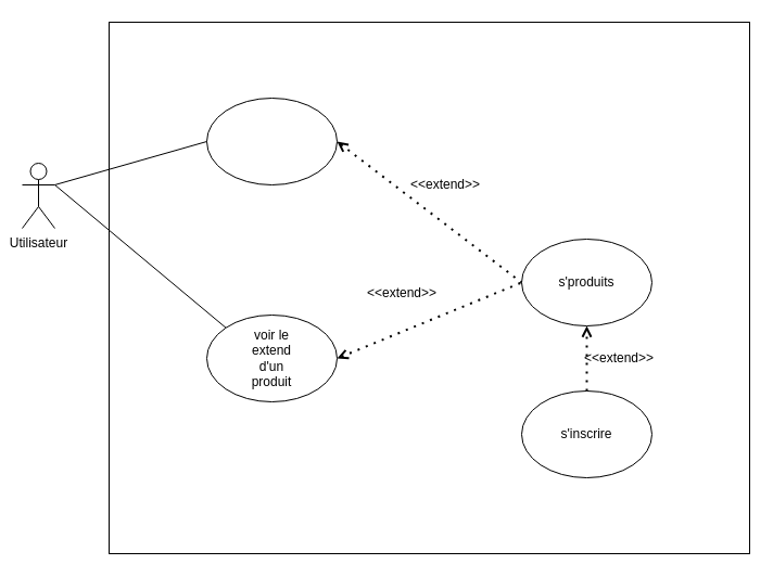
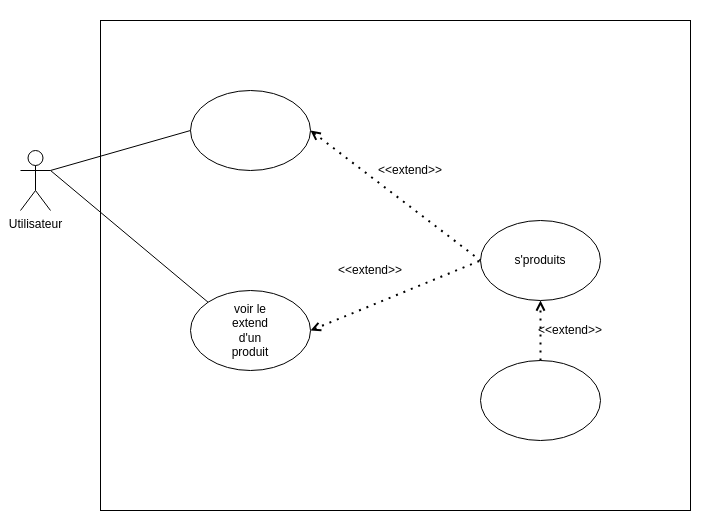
  <mxCell id="0" />
  <mxCell id="1" parent="0" />
  <mxCell id="2" value="" style="rounded=0;whiteSpace=wrap;html=1;" vertex="1" parent="1"><mxGeometry x="100" y="20" width="590" height="490" as="geometry" /></mxCell>
  <mxCell id="3" value="&lt;div&gt;Utilisateur&lt;/div&gt;" style="shape=umlActor;verticalLabelPosition=bottom;verticalAlign=top;html=1;outlineConnect=0;" vertex="1" parent="1"><mxGeometry x="20" y="150" width="30" height="60" as="geometry" /></mxCell>
  <mxCell id="4" value="" style="ellipse;whiteSpace=wrap;html=1;" vertex="1" parent="1"><mxGeometry x="190" y="90" width="120" height="80" as="geometry" /></mxCell>
  <mxCell id="5" value="" style="ellipse;whiteSpace=wrap;html=1;" vertex="1" parent="1"><mxGeometry x="480" y="220" width="120" height="80" as="geometry" /></mxCell>
  <mxCell id="6" value="" style="ellipse;whiteSpace=wrap;html=1;" vertex="1" parent="1"><mxGeometry x="190" y="290" width="120" height="80" as="geometry" /></mxCell>
  <mxCell id="7" value="" style="endArrow=none;html=1;exitX=1;exitY=0.333;exitDx=0;exitDy=0;exitPerimeter=0;entryX=0;entryY=0;entryDx=0;entryDy=0;" edge="1" parent="1" source="3" target="6"><mxGeometry width="50" height="50" relative="1" as="geometry"><mxPoint x="250" y="400" as="sourcePoint" /><mxPoint x="300" y="350" as="targetPoint" /></mxGeometry></mxCell>
  <mxCell id="8" value="" style="endArrow=none;html=1;exitX=1;exitY=0.333;exitDx=0;exitDy=0;exitPerimeter=0;entryX=0;entryY=0.5;entryDx=0;entryDy=0;" edge="1" parent="1" source="3" target="4"><mxGeometry width="50" height="50" relative="1" as="geometry"><mxPoint x="250" y="400" as="sourcePoint" /><mxPoint x="300" y="350" as="targetPoint" /></mxGeometry></mxCell>
  <mxCell id="9" value="" style="ellipse;whiteSpace=wrap;html=1;" vertex="1" parent="1"><mxGeometry x="480" y="360" width="120" height="80" as="geometry" /></mxCell>
  <mxCell id="10" value="" style="endArrow=open;dashed=1;html=1;dashPattern=1 3;strokeWidth=2;endFill=0;entryX=0.5;entryY=1;entryDx=0;entryDy=0;exitX=0.5;exitY=0;exitDx=0;exitDy=0;" edge="1" parent="1" source="9" target="5"><mxGeometry width="50" height="50" relative="1" as="geometry"><mxPoint x="250" y="400" as="sourcePoint" /><mxPoint x="300" y="350" as="targetPoint" /></mxGeometry></mxCell>
  <mxCell id="11" value="" style="endArrow=none;dashed=1;html=1;dashPattern=1 3;strokeWidth=2;entryX=0;entryY=0.5;entryDx=0;entryDy=0;exitX=1;exitY=0.5;exitDx=0;exitDy=0;startArrow=open;startFill=0;" edge="1" parent="1" source="6" target="5"><mxGeometry width="50" height="50" relative="1" as="geometry"><mxPoint x="250" y="400" as="sourcePoint" /><mxPoint x="300" y="350" as="targetPoint" /></mxGeometry></mxCell>
  <mxCell id="12" value="" style="endArrow=none;dashed=1;html=1;dashPattern=1 3;strokeWidth=2;entryX=0;entryY=0.5;entryDx=0;entryDy=0;exitX=1;exitY=0.5;exitDx=0;exitDy=0;endFill=0;startArrow=open;startFill=0;" edge="1" parent="1" source="4" target="5"><mxGeometry width="50" height="50" relative="1" as="geometry"><mxPoint x="250" y="400" as="sourcePoint" /><mxPoint x="300" y="350" as="targetPoint" /></mxGeometry></mxCell>
  <mxCell id="13" value="voir le extend d'un produit" style="text;html=1;strokeColor=none;fillColor=none;align=center;verticalAlign=middle;whiteSpace=wrap;rounded=0;" vertex="1" parent="1"><mxGeometry x="230" y="320" width="40" height="20" as="geometry" /></mxCell>
  <mxCell id="14" value="s'produits" style="text;html=1;strokeColor=none;fillColor=none;align=center;verticalAlign=middle;whiteSpace=wrap;rounded=0;" vertex="1" parent="1"><mxGeometry x="520" y="250" width="40" height="20" as="geometry" /></mxCell>
- <mxCell id="15" value="s'inscrire" style="text;html=1;strokeColor=none;fillColor=none;align=center;verticalAlign=middle;whiteSpace=wrap;rounded=0;" vertex="1" parent="1"><mxGeometry x="520" y="390" width="40" height="20" as="geometry" /></mxCell>
  <mxCell id="16" value="&amp;lt;&amp;lt;extend&amp;gt;&amp;gt;" style="text;html=1;strokeColor=none;fillColor=none;align=center;verticalAlign=middle;whiteSpace=wrap;rounded=0;" vertex="1" parent="1"><mxGeometry x="550" y="320" width="40" height="20" as="geometry" /></mxCell>
  <mxCell id="17" value="&amp;lt;&amp;lt;extend&amp;gt;&amp;gt;" style="text;html=1;strokeColor=none;fillColor=none;align=center;verticalAlign=middle;whiteSpace=wrap;rounded=0;" vertex="1" parent="1"><mxGeometry x="390" y="160" width="40" height="20" as="geometry" /></mxCell>
  <mxCell id="18" value="&amp;lt;&amp;lt;extend&amp;gt;&amp;gt;" style="text;html=1;strokeColor=none;fillColor=none;align=center;verticalAlign=middle;whiteSpace=wrap;rounded=0;" vertex="1" parent="1"><mxGeometry x="350" y="260" width="40" height="20" as="geometry" /></mxCell>
